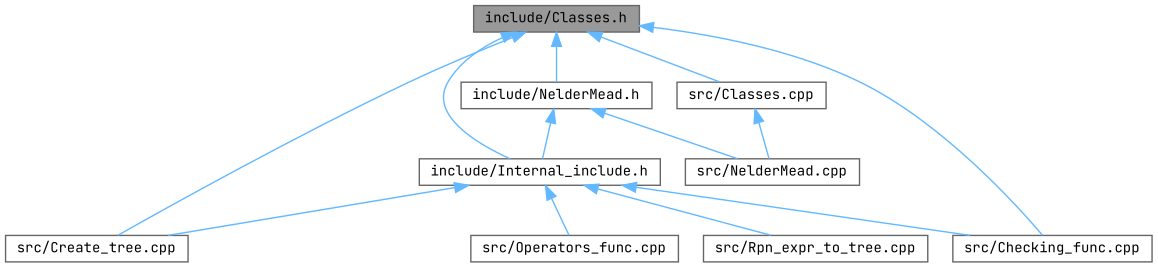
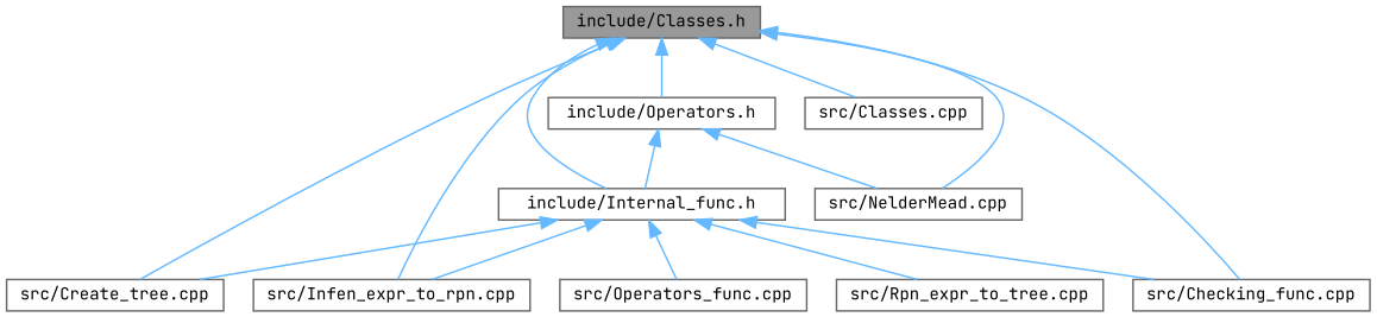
  digraph {
    fontname="JetBrains Mono"
    node [color=grey40 fillcolor=white fontname="JetBrains Mono" fontsize=10 shape=box style=filled]
    edge [color=steelblue1 dir=back fontname="JetBrains Mono" fontsize=10 labelfontname=Helvetica labelfontsize=10 style=solid]
    n1 [color=gray40 fillcolor=grey60 fontcolor=black height=0.2 label="include/Classes.h" width=0.4]
-   n2 [height=0.2 label="include/Internal_include.h" width=0.4]
+   n2 [height=0.2 label="include/Internal_func.h" width=0.4]
    n3 [height=0.2 label="src/Create_tree.cpp" width=0.4]
-   n5 [height=0.2 label="include/NelderMead.h" width=0.4]
+   n4 [height=0.2 label="src/Infen_expr_to_rpn.cpp" width=0.4]
+   n5 [height=0.2 label="include/Operators.h" width=0.4]
    n6 [height=0.2 label="src/NelderMead.cpp" width=0.4]
    n7 [height=0.2 label="src/Classes.cpp" width=0.4]
    n8 [height=0.2 label="src/Checking_func.cpp" width=0.4]
    n9 [height=0.2 label="src/Rpn_expr_to_tree.cpp" width=0.4]
    n10 [height=0.2 label="src/Operators_func.cpp" width=0.4]
    n1 -> n2
    n1 -> n3
+   n1 -> n4
    n1 -> n5
-   n7 -> n6
+   n1 -> n6
    n1 -> n7
    n1 -> n8
    n2 -> n3
+   n2 -> n4
    n2 -> n8
    n2 -> n9
    n2 -> n10
    n5 -> n2
    n5 -> n6
  }
